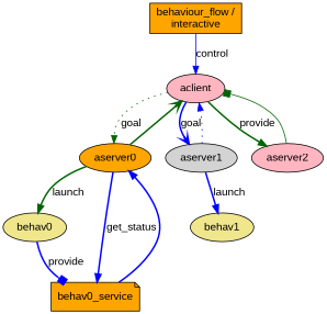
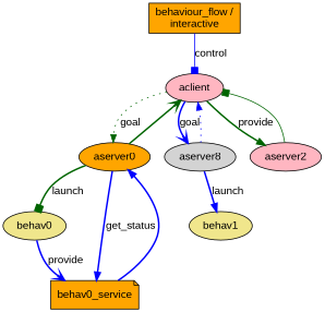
  digraph {
    fontname="Liberation Sans"
    node [fillcolor=orange fontname="Liberation Sans" style=filled]
    edge [arrowhead=normal color=blue fontname="Liberation Sans" style=bold]
    n1 [label="behaviour_flow /\ninteractive" shape=box]
    aclient [fillcolor=lightpink]
    aserver0
-   aserver1 [fillcolor=lightgrey]
+   aserver1 [fillcolor=lightgrey label=aserver8]
    aserver2 [fillcolor=lightpink]
    behav0 [fillcolor=khaki]
    behav0_service [shape=note]
    behav1 [fillcolor=khaki]
-   n1 -> aclient [label=control style=solid]
+   n1 -> aclient [arrowhead=box label=control style=solid]
    aclient -> aserver0 [color=darkgreen label=goal style=dotted]
    aclient -> aserver1 [arrowhead=vee label=goal]
    aclient -> aserver2 [color=darkgreen label=provide]
    aserver0 -> aclient [arrowhead=vee color=darkgreen]
-   aserver0 -> behav0 [color=darkgreen label=launch]
+   aserver0 -> behav0 [arrowhead=box color=darkgreen label=launch]
    aserver0 -> behav0_service [label=get_status]
    aserver1 -> aclient [style=dotted]
    aserver1 -> behav1 [label=launch]
    aserver2 -> aclient [arrowhead=box color=darkgreen style=solid]
-   behav0 -> behav0_service [arrowhead=box label=provide]
+   behav0 -> behav0_service [arrowhead=vee label=provide]
    behav0_service -> aserver0
  }
